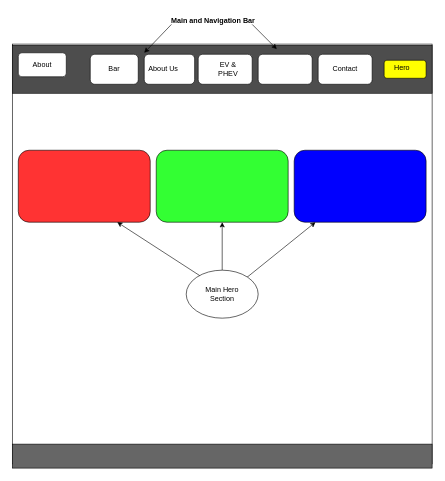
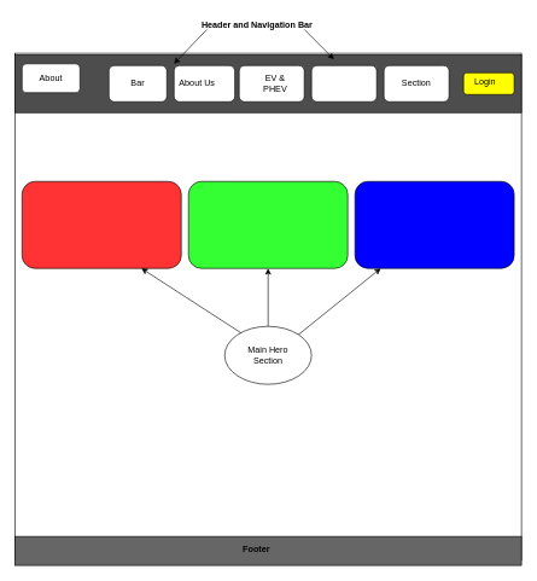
  <mxCell id="0" />
  <mxCell id="1" parent="0" />
  <mxCell id="2" value="" style="whiteSpace=wrap;html=1;aspect=fixed;" vertex="1" parent="1"><mxGeometry x="20" y="73" width="700" height="700" as="geometry" /></mxCell>
  <mxCell id="3" value="" style="rounded=0;whiteSpace=wrap;html=1;fillColor=light-dark(#4D4D4D,var(--ge-dark-color, #121212));" vertex="1" parent="1"><mxGeometry x="20" y="75" width="700" height="80" as="geometry" /></mxCell>
  <mxCell id="4" value="" style="rounded=1;whiteSpace=wrap;html=1;" vertex="1" parent="1"><mxGeometry x="30" y="87.5" width="80" height="40" as="geometry" /></mxCell>
  <mxCell id="5" value="About" style="text;html=1;align=center;verticalAlign=middle;whiteSpace=wrap;rounded=0;" vertex="1" parent="1"><mxGeometry x="40" y="90" width="60" height="35" as="geometry" /></mxCell>
  <mxCell id="6" value="" style="rounded=1;whiteSpace=wrap;html=1;" vertex="1" parent="1"><mxGeometry x="240" y="90" width="84" height="50" as="geometry" /></mxCell>
  <mxCell id="7" value="" style="rounded=1;whiteSpace=wrap;html=1;" vertex="1" parent="1"><mxGeometry x="330" y="90" width="90" height="50" as="geometry" /></mxCell>
  <mxCell id="8" value="" style="rounded=1;whiteSpace=wrap;html=1;" vertex="1" parent="1"><mxGeometry x="430" y="90" width="90" height="50" as="geometry" /></mxCell>
  <mxCell id="9" value="" style="rounded=1;whiteSpace=wrap;html=1;" vertex="1" parent="1"><mxGeometry x="530" y="90" width="90" height="50" as="geometry" /></mxCell>
  <mxCell id="10" value="" style="rounded=1;whiteSpace=wrap;html=1;fillColor=light-dark(#FFFF00,var(--ge-dark-color, #121212));" vertex="1" parent="1"><mxGeometry x="640" y="100" width="70" height="30" as="geometry" /></mxCell>
  <mxCell id="11" value="" style="rounded=1;whiteSpace=wrap;html=1;" vertex="1" parent="1"><mxGeometry x="150" y="90" width="80" height="50" as="geometry" /></mxCell>
  <mxCell id="12" value="" style="rounded=1;whiteSpace=wrap;html=1;fillColor=light-dark(#FF3333,var(--ge-dark-color, #121212));" vertex="1" parent="1"><mxGeometry x="30" y="250" width="220" height="120" as="geometry" /></mxCell>
  <mxCell id="13" value="" style="rounded=1;whiteSpace=wrap;html=1;fillColor=light-dark(#33FF33,var(--ge-dark-color, #121212));" vertex="1" parent="1"><mxGeometry x="260" y="250" width="220" height="120" as="geometry" /></mxCell>
  <mxCell id="14" value="" style="rounded=1;whiteSpace=wrap;html=1;fillColor=light-dark(#0000FF,var(--ge-dark-color, #121212));" vertex="1" parent="1"><mxGeometry x="490" y="250" width="220" height="120" as="geometry" /></mxCell>
  <mxCell id="15" value="" style="rounded=0;whiteSpace=wrap;html=1;fillColor=light-dark(#666666,var(--ge-dark-color, #121212));" vertex="1" parent="1"><mxGeometry x="20" y="740" width="700" height="40" as="geometry" /></mxCell>
- <mxCell id="17" value="&lt;b&gt;Main and Navigation Bar&lt;/b&gt;" style="text;html=1;align=center;verticalAlign=middle;whiteSpace=wrap;rounded=0;" vertex="1" parent="1"><mxGeometry x="160" y="20" width="390" height="30" as="geometry" /></mxCell>
+ <mxCell id="16" value="&lt;b&gt;Footer&lt;/b&gt;" style="text;html=1;align=center;verticalAlign=middle;whiteSpace=wrap;rounded=0;" vertex="1" parent="1"><mxGeometry x="324" y="743" width="60" height="30" as="geometry" /></mxCell>
+ <mxCell id="17" value="&lt;b&gt;Header and Navigation Bar&lt;/b&gt;" style="text;html=1;align=center;verticalAlign=middle;whiteSpace=wrap;rounded=0;" vertex="1" parent="1"><mxGeometry x="160" y="20" width="390" height="30" as="geometry" /></mxCell>
  <mxCell id="18" value="" style="endArrow=classic;html=1;rounded=0;exitX=0.783;exitY=-0.244;exitDx=0;exitDy=0;exitPerimeter=0;" edge="1" parent="1"><mxGeometry width="50" height="50" relative="1" as="geometry"><mxPoint x="285.37" y="40.18" as="sourcePoint" /><mxPoint x="240" y="87.5" as="targetPoint" /></mxGeometry></mxCell>
  <mxCell id="19" value="" style="endArrow=classic;html=1;rounded=0;exitX=0.783;exitY=-0.244;exitDx=0;exitDy=0;exitPerimeter=0;entryX=0.63;entryY=0.079;entryDx=0;entryDy=0;entryPerimeter=0;" edge="1" parent="1" target="3"><mxGeometry width="50" height="50" relative="1" as="geometry"><mxPoint x="420" y="40.18" as="sourcePoint" /><mxPoint x="374.63" y="87.5" as="targetPoint" /></mxGeometry></mxCell>
  <mxCell id="20" value="Main Hero Section" style="text;html=1;align=center;verticalAlign=middle;whiteSpace=wrap;rounded=0;" vertex="1" parent="1"><mxGeometry x="340" y="460" width="60" height="30" as="geometry" /></mxCell>
  <mxCell id="21" value="" style="endArrow=classic;html=1;rounded=0;entryX=0.5;entryY=1;entryDx=0;entryDy=0;" edge="1" parent="1" target="13"><mxGeometry width="50" height="50" relative="1" as="geometry"><mxPoint x="370" y="450" as="sourcePoint" /><mxPoint x="420" y="400" as="targetPoint" /></mxGeometry></mxCell>
  <mxCell id="22" value="" style="endArrow=classic;html=1;rounded=0;entryX=0.75;entryY=1;entryDx=0;entryDy=0;" edge="1" parent="1" target="12"><mxGeometry width="50" height="50" relative="1" as="geometry"><mxPoint x="334" y="460" as="sourcePoint" /><mxPoint x="324" y="420" as="targetPoint" /></mxGeometry></mxCell>
  <mxCell id="23" value="" style="endArrow=classic;html=1;rounded=0;" edge="1" parent="1" target="14"><mxGeometry width="50" height="50" relative="1" as="geometry"><mxPoint x="410" y="463" as="sourcePoint" /><mxPoint x="410" y="383" as="targetPoint" /></mxGeometry></mxCell>
  <mxCell id="24" value="" style="ellipse;whiteSpace=wrap;html=1;" vertex="1" parent="1"><mxGeometry x="310" y="450" width="120" height="80" as="geometry" /></mxCell>
  <mxCell id="25" value="Main Hero Section" style="text;html=1;align=center;verticalAlign=middle;whiteSpace=wrap;rounded=0;" vertex="1" parent="1"><mxGeometry x="340" y="475" width="60" height="30" as="geometry" /></mxCell>
  <mxCell id="26" value="Bar" style="text;html=1;align=center;verticalAlign=middle;whiteSpace=wrap;rounded=0;" vertex="1" parent="1"><mxGeometry x="160" y="100" width="60" height="30" as="geometry" /></mxCell>
  <mxCell id="27" value="About Us" style="text;html=1;align=center;verticalAlign=middle;whiteSpace=wrap;rounded=0;" vertex="1" parent="1"><mxGeometry x="242" y="100" width="60" height="30" as="geometry" /></mxCell>
  <mxCell id="28" value="EV &amp;amp; PHEV" style="text;html=1;align=center;verticalAlign=middle;whiteSpace=wrap;rounded=0;" vertex="1" parent="1"><mxGeometry x="350" y="100" width="60" height="30" as="geometry" /></mxCell>
- <mxCell id="29" value="Contact" style="text;html=1;align=center;verticalAlign=middle;whiteSpace=wrap;rounded=0;" vertex="1" parent="1"><mxGeometry x="545" y="100" width="60" height="30" as="geometry" /></mxCell>
- <mxCell id="30" value="Hero" style="text;html=1;align=center;verticalAlign=middle;whiteSpace=wrap;rounded=0;" vertex="1" parent="1"><mxGeometry x="640" y="97.5" width="60" height="30" as="geometry" /></mxCell>
+ <mxCell id="29" value="Section" style="text;html=1;align=center;verticalAlign=middle;whiteSpace=wrap;rounded=0;" vertex="1" parent="1"><mxGeometry x="545" y="100" width="60" height="30" as="geometry" /></mxCell>
+ <mxCell id="30" value="Login" style="text;html=1;align=center;verticalAlign=middle;whiteSpace=wrap;rounded=0;" vertex="1" parent="1"><mxGeometry x="640" y="97.5" width="60" height="30" as="geometry" /></mxCell>
